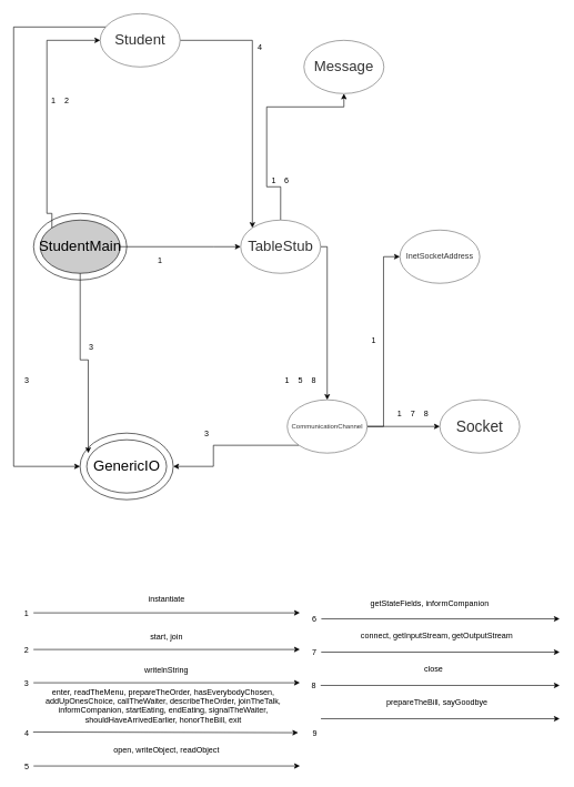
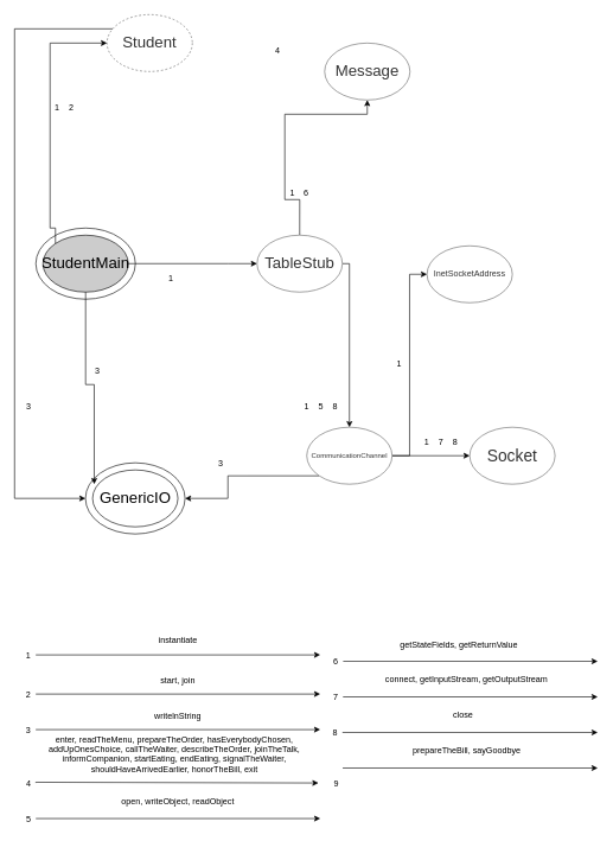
  <mxCell id="0" />
  <mxCell id="1" parent="0" />
  <mxCell id="2" style="edgeStyle=orthogonalEdgeStyle;rounded=0;orthogonalLoop=1;jettySize=auto;html=1;fontSize=20;entryX=0;entryY=0.5;entryDx=0;entryDy=0;" parent="1" source="4" target="9" edge="1"><mxGeometry relative="1" as="geometry"><mxPoint x="20" y="690" as="targetPoint" /><Array as="points"><mxPoint x="20" y="40" /><mxPoint x="20" y="700" /></Array></mxGeometry></mxCell>
- <mxCell id="3" style="edgeStyle=orthogonalEdgeStyle;rounded=0;orthogonalLoop=1;jettySize=auto;html=1;exitX=1;exitY=0.5;exitDx=0;exitDy=0;entryX=0;entryY=0;entryDx=0;entryDy=0;" parent="1" source="4" target="7" edge="1"><mxGeometry relative="1" as="geometry" /></mxCell>
- <mxCell id="4" value="&lt;font style=&quot;font-size: 22px&quot;&gt;Student&lt;/font&gt;" style="ellipse;whiteSpace=wrap;html=1;fillColor=#FFFFFF;fontColor=#333333;strokeColor=#666666;" parent="1" vertex="1"><mxGeometry x="150" y="20" width="120" height="80" as="geometry" /></mxCell>
+ <mxCell id="4" value="&lt;font style=&quot;font-size: 22px&quot;&gt;Student&lt;/font&gt;" style="ellipse;whiteSpace=wrap;html=1;fillColor=#FFFFFF;fontColor=#333333;strokeColor=#666666;dashed=1;" parent="1" vertex="1"><mxGeometry x="150" y="20" width="120" height="80" as="geometry" /></mxCell>
  <mxCell id="5" style="edgeStyle=orthogonalEdgeStyle;rounded=0;orthogonalLoop=1;jettySize=auto;html=1;entryX=0.5;entryY=0;entryDx=0;entryDy=0;" parent="1" source="7" target="34" edge="1"><mxGeometry relative="1" as="geometry"><Array as="points"><mxPoint x="491" y="370" /></Array></mxGeometry></mxCell>
  <mxCell id="6" style="edgeStyle=orthogonalEdgeStyle;rounded=0;orthogonalLoop=1;jettySize=auto;html=1;" parent="1" source="7" target="36" edge="1"><mxGeometry relative="1" as="geometry"><Array as="points"><mxPoint x="421" y="280" /><mxPoint x="400" y="280" /><mxPoint x="400" y="160" /></Array></mxGeometry></mxCell>
  <mxCell id="7" value="&lt;font style=&quot;font-size: 22px;&quot;&gt;TableStub&lt;/font&gt;" style="ellipse;whiteSpace=wrap;html=1;fillColor=#FFFFFF;fontColor=#333333;strokeColor=#666666;" parent="1" vertex="1"><mxGeometry x="360.95" y="330" width="120" height="80" as="geometry" /></mxCell>
  <mxCell id="8" value="" style="group" parent="1" vertex="1" connectable="0"><mxGeometry x="119.71" y="650" width="140" height="100" as="geometry" /></mxCell>
  <mxCell id="9" value="&lt;font style=&quot;font-size: 22px&quot;&gt;GenericIO&lt;/font&gt;" style="ellipse;whiteSpace=wrap;html=1;gradientColor=none;" parent="8" vertex="1"><mxGeometry width="140" height="100" as="geometry" /></mxCell>
  <mxCell id="10" value="&lt;font style=&quot;font-size: 22px&quot;&gt;GenericIO&lt;/font&gt;" style="ellipse;whiteSpace=wrap;html=1;gradientColor=none;" parent="8" vertex="1"><mxGeometry x="10" y="10" width="120" height="80" as="geometry" /></mxCell>
  <mxCell id="11" value="" style="group" parent="1" vertex="1" connectable="0"><mxGeometry x="49.91" y="320" width="140" height="100" as="geometry" /></mxCell>
  <mxCell id="12" value="&lt;font style=&quot;font-size: 22px&quot;&gt;GenericIO&lt;/font&gt;" style="ellipse;whiteSpace=wrap;html=1;gradientColor=none;" parent="11" vertex="1"><mxGeometry width="140" height="100" as="geometry" /></mxCell>
  <mxCell id="13" value="&lt;font style=&quot;font-size: 22px;&quot;&gt;StudentMain&lt;/font&gt;" style="ellipse;whiteSpace=wrap;html=1;strokeWidth=1;fillColor=#CCCCCC;" parent="11" vertex="1"><mxGeometry x="10" y="10" width="120" height="80" as="geometry" /></mxCell>
  <mxCell id="14" style="edgeStyle=orthogonalEdgeStyle;rounded=0;orthogonalLoop=1;jettySize=auto;html=1;fillColor=#d5e8d4;strokeColor=#000000;" parent="1" edge="1"><mxGeometry relative="1" as="geometry"><mxPoint x="49.8" y="920" as="sourcePoint" /><mxPoint x="449.8" y="920" as="targetPoint" /></mxGeometry></mxCell>
  <mxCell id="15" value="instantiate" style="text;strokeColor=none;fillColor=none;align=center;verticalAlign=middle;spacingLeft=4;spacingRight=4;overflow=hidden;points=[[0,0.5],[1,0.5]];portConstraint=eastwest;rotatable=0;" parent="1" vertex="1"><mxGeometry x="50" y="879" width="400" height="40" as="geometry" /></mxCell>
  <mxCell id="16" value="1" style="text;strokeColor=none;fillColor=none;align=center;verticalAlign=middle;spacingLeft=4;spacingRight=4;overflow=hidden;points=[[0,0.5],[1,0.5]];portConstraint=eastwest;rotatable=0;" parent="1" vertex="1"><mxGeometry x="29.8" y="910" width="20" height="20" as="geometry" /></mxCell>
  <mxCell id="17" style="edgeStyle=orthogonalEdgeStyle;rounded=0;orthogonalLoop=1;jettySize=auto;html=1;entryX=0;entryY=0.5;entryDx=0;entryDy=0;fontSize=18;exitX=0;exitY=0;exitDx=0;exitDy=0;" parent="1" source="13" target="4" edge="1"><mxGeometry relative="1" as="geometry"><Array as="points"><mxPoint x="77.91" y="320" /><mxPoint x="69.91" y="320" /><mxPoint x="69.91" y="60" /></Array></mxGeometry></mxCell>
  <mxCell id="18" style="edgeStyle=orthogonalEdgeStyle;rounded=0;orthogonalLoop=1;jettySize=auto;html=1;entryX=0;entryY=0.5;entryDx=0;entryDy=0;fontSize=18;" parent="1" source="13" target="7" edge="1"><mxGeometry relative="1" as="geometry"><Array as="points"><mxPoint x="320" y="370" /><mxPoint x="320" y="370" /></Array></mxGeometry></mxCell>
  <mxCell id="19" value="1" style="text;strokeColor=none;fillColor=none;align=center;verticalAlign=middle;spacingLeft=4;spacingRight=4;overflow=hidden;points=[[0,0.5],[1,0.5]];portConstraint=eastwest;rotatable=0;" parent="1" vertex="1"><mxGeometry x="70" y="140" width="20" height="20" as="geometry" /></mxCell>
  <mxCell id="20" value="1" style="text;strokeColor=none;fillColor=none;align=center;verticalAlign=middle;spacingLeft=4;spacingRight=4;overflow=hidden;points=[[0,0.5],[1,0.5]];portConstraint=eastwest;rotatable=0;" parent="1" vertex="1"><mxGeometry x="230" y="380" width="20" height="20" as="geometry" /></mxCell>
  <mxCell id="21" value="2" style="text;strokeColor=none;fillColor=none;align=center;verticalAlign=middle;spacingLeft=4;spacingRight=4;overflow=hidden;points=[[0,0.5],[1,0.5]];portConstraint=eastwest;rotatable=0;" parent="1" vertex="1"><mxGeometry x="90" y="140" width="20" height="20" as="geometry" /></mxCell>
  <mxCell id="22" style="edgeStyle=orthogonalEdgeStyle;rounded=0;orthogonalLoop=1;jettySize=auto;html=1;fillColor=#d5e8d4;strokeColor=#000000;" parent="1" edge="1"><mxGeometry relative="1" as="geometry"><mxPoint x="49.8" y="975" as="sourcePoint" /><mxPoint x="449.8" y="975" as="targetPoint" /></mxGeometry></mxCell>
  <mxCell id="23" value="start, join" style="text;strokeColor=none;fillColor=none;align=center;verticalAlign=middle;spacingLeft=4;spacingRight=4;overflow=hidden;points=[[0,0.5],[1,0.5]];portConstraint=eastwest;rotatable=0;" parent="1" vertex="1"><mxGeometry x="49.8" y="935" width="400" height="40" as="geometry" /></mxCell>
  <mxCell id="24" value="2" style="text;strokeColor=none;fillColor=none;align=center;verticalAlign=middle;spacingLeft=4;spacingRight=4;overflow=hidden;points=[[0,0.5],[1,0.5]];portConstraint=eastwest;rotatable=0;" parent="1" vertex="1"><mxGeometry x="29.8" y="965" width="20" height="20" as="geometry" /></mxCell>
  <mxCell id="25" style="edgeStyle=orthogonalEdgeStyle;rounded=0;orthogonalLoop=1;jettySize=auto;html=1;fontSize=18;" parent="1" source="13" edge="1"><mxGeometry relative="1" as="geometry"><Array as="points"><mxPoint x="120" y="540" /><mxPoint x="132" y="540" /></Array><mxPoint x="132" y="680" as="targetPoint" /></mxGeometry></mxCell>
  <mxCell id="26" style="edgeStyle=orthogonalEdgeStyle;rounded=0;orthogonalLoop=1;jettySize=auto;html=1;fillColor=#d5e8d4;strokeColor=#000000;" parent="1" edge="1"><mxGeometry relative="1" as="geometry"><mxPoint x="49.8" y="1025" as="sourcePoint" /><mxPoint x="449.8" y="1025" as="targetPoint" /></mxGeometry></mxCell>
  <mxCell id="27" value="writelnString" style="text;strokeColor=none;fillColor=none;align=center;verticalAlign=middle;spacingLeft=4;spacingRight=4;overflow=hidden;points=[[0,0.5],[1,0.5]];portConstraint=eastwest;rotatable=0;" parent="1" vertex="1"><mxGeometry x="49.8" y="985" width="400" height="40" as="geometry" /></mxCell>
  <mxCell id="28" value="3" style="text;strokeColor=none;fillColor=none;align=center;verticalAlign=middle;spacingLeft=4;spacingRight=4;overflow=hidden;points=[[0,0.5],[1,0.5]];portConstraint=eastwest;rotatable=0;" parent="1" vertex="1"><mxGeometry x="29.8" y="1015" width="20" height="20" as="geometry" /></mxCell>
  <mxCell id="29" value="3" style="text;strokeColor=none;fillColor=none;align=center;verticalAlign=middle;spacingLeft=4;spacingRight=4;overflow=hidden;points=[[0,0.5],[1,0.5]];portConstraint=eastwest;rotatable=0;" parent="1" vertex="1"><mxGeometry x="126.91" y="510" width="20" height="20" as="geometry" /></mxCell>
  <mxCell id="30" value="3" style="text;strokeColor=none;fillColor=none;align=center;verticalAlign=middle;spacingLeft=4;spacingRight=4;overflow=hidden;points=[[0,0.5],[1,0.5]];portConstraint=eastwest;rotatable=0;" parent="1" vertex="1"><mxGeometry x="29.91" y="560" width="20" height="20" as="geometry" /></mxCell>
  <mxCell id="31" style="edgeStyle=orthogonalEdgeStyle;rounded=0;orthogonalLoop=1;jettySize=auto;html=1;entryX=0;entryY=0.5;entryDx=0;entryDy=0;fontSize=10;" parent="1" source="34" target="44" edge="1"><mxGeometry relative="1" as="geometry" /></mxCell>
  <mxCell id="32" style="edgeStyle=orthogonalEdgeStyle;rounded=0;orthogonalLoop=1;jettySize=auto;html=1;entryX=0;entryY=0.5;entryDx=0;entryDy=0;fontSize=23;" parent="1" source="34" target="45" edge="1"><mxGeometry relative="1" as="geometry" /></mxCell>
  <mxCell id="33" style="edgeStyle=orthogonalEdgeStyle;rounded=0;orthogonalLoop=1;jettySize=auto;html=1;entryX=1;entryY=0.5;entryDx=0;entryDy=0;fontSize=23;exitX=0;exitY=1;exitDx=0;exitDy=0;" parent="1" source="34" target="9" edge="1"><mxGeometry relative="1" as="geometry"><Array as="points"><mxPoint x="320" y="668" /><mxPoint x="320" y="700" /></Array></mxGeometry></mxCell>
  <mxCell id="34" value="&lt;div style=&quot;font-size: 10px;&quot;&gt;&lt;font style=&quot;font-size: 10px;&quot;&gt;CommunicationChannel&lt;/font&gt;&lt;/div&gt;" style="ellipse;whiteSpace=wrap;html=1;fillColor=#FFFFFF;fontColor=#333333;strokeColor=#666666;" parent="1" vertex="1"><mxGeometry x="430.91" y="600" width="120" height="80" as="geometry" /></mxCell>
  <mxCell id="35" value="1" style="text;strokeColor=none;fillColor=none;align=center;verticalAlign=middle;spacingLeft=4;spacingRight=4;overflow=hidden;points=[[0,0.5],[1,0.5]];portConstraint=eastwest;rotatable=0;" parent="1" vertex="1"><mxGeometry x="421" y="560" width="20" height="20" as="geometry" /></mxCell>
  <mxCell id="36" value="&lt;font style=&quot;font-size: 22px;&quot;&gt;Message&lt;/font&gt;" style="ellipse;whiteSpace=wrap;html=1;fillColor=#FFFFFF;fontColor=#333333;strokeColor=#666666;" parent="1" vertex="1"><mxGeometry x="456" y="60" width="120" height="80" as="geometry" /></mxCell>
  <mxCell id="37" style="edgeStyle=orthogonalEdgeStyle;rounded=0;orthogonalLoop=1;jettySize=auto;html=1;fillColor=#d5e8d4;strokeColor=#000000;" parent="1" edge="1"><mxGeometry relative="1" as="geometry"><mxPoint x="49.91" y="1150" as="sourcePoint" /><mxPoint x="449.91" y="1150" as="targetPoint" /></mxGeometry></mxCell>
  <mxCell id="38" value="open, writeObject, readObject" style="text;strokeColor=none;fillColor=none;align=center;verticalAlign=middle;spacingLeft=4;spacingRight=4;overflow=hidden;points=[[0,0.5],[1,0.5]];portConstraint=eastwest;rotatable=0;" parent="1" vertex="1"><mxGeometry x="49.91" y="1100" width="400" height="50" as="geometry" /></mxCell>
  <mxCell id="39" value="5" style="text;strokeColor=none;fillColor=none;align=center;verticalAlign=middle;spacingLeft=4;spacingRight=4;overflow=hidden;points=[[0,0.5],[1,0.5]];portConstraint=eastwest;rotatable=0;" parent="1" vertex="1"><mxGeometry x="29.91" y="1140" width="20" height="20" as="geometry" /></mxCell>
  <mxCell id="40" value="5" style="text;strokeColor=none;fillColor=none;align=center;verticalAlign=middle;spacingLeft=4;spacingRight=4;overflow=hidden;points=[[0,0.5],[1,0.5]];portConstraint=eastwest;rotatable=0;" parent="1" vertex="1"><mxGeometry x="441.04" y="560" width="20" height="20" as="geometry" /></mxCell>
- <mxCell id="41" value="getStateFields, informCompanion" style="text;strokeColor=none;fillColor=none;align=center;verticalAlign=middle;spacingLeft=4;spacingRight=4;overflow=hidden;points=[[0,0.5],[1,0.5]];portConstraint=eastwest;rotatable=0;" parent="1" vertex="1"><mxGeometry x="470" y="880" width="350" height="50" as="geometry" /></mxCell>
+ <mxCell id="41" value="getStateFields, getReturnValue" style="text;strokeColor=none;fillColor=none;align=center;verticalAlign=middle;spacingLeft=4;spacingRight=4;overflow=hidden;points=[[0,0.5],[1,0.5]];portConstraint=eastwest;rotatable=0;" parent="1" vertex="1"><mxGeometry x="470" y="880" width="350" height="50" as="geometry" /></mxCell>
  <mxCell id="42" style="edgeStyle=orthogonalEdgeStyle;rounded=0;orthogonalLoop=1;jettySize=auto;html=1;fillColor=#d5e8d4;strokeColor=#000000;" parent="1" edge="1"><mxGeometry relative="1" as="geometry"><mxPoint x="482.04" y="929" as="sourcePoint" /><mxPoint x="840" y="929" as="targetPoint" /></mxGeometry></mxCell>
  <mxCell id="43" value="6" style="text;strokeColor=none;fillColor=none;align=center;verticalAlign=middle;spacingLeft=4;spacingRight=4;overflow=hidden;points=[[0,0.5],[1,0.5]];portConstraint=eastwest;rotatable=0;" parent="1" vertex="1"><mxGeometry x="462.04" y="919" width="20" height="20" as="geometry" /></mxCell>
  <mxCell id="44" value="InetSocketAddress" style="ellipse;whiteSpace=wrap;html=1;fillColor=#FFFFFF;fontColor=#333333;strokeColor=#666666;" parent="1" vertex="1"><mxGeometry x="600" y="345" width="120" height="80" as="geometry" /></mxCell>
  <mxCell id="45" value="&lt;font style=&quot;font-size: 23px;&quot;&gt;Socket&lt;/font&gt;" style="ellipse;whiteSpace=wrap;html=1;fillColor=#FFFFFF;fontColor=#333333;strokeColor=#666666;" parent="1" vertex="1"><mxGeometry x="660" y="600" width="120" height="80" as="geometry" /></mxCell>
  <mxCell id="46" value="1" style="text;strokeColor=none;fillColor=none;align=center;verticalAlign=middle;spacingLeft=4;spacingRight=4;overflow=hidden;points=[[0,0.5],[1,0.5]];portConstraint=eastwest;rotatable=0;" parent="1" vertex="1"><mxGeometry x="550.91" y="500" width="20" height="20" as="geometry" /></mxCell>
  <mxCell id="47" value="1" style="text;strokeColor=none;fillColor=none;align=center;verticalAlign=middle;spacingLeft=4;spacingRight=4;overflow=hidden;points=[[0,0.5],[1,0.5]];portConstraint=eastwest;rotatable=0;" parent="1" vertex="1"><mxGeometry x="590" y="610" width="20" height="20" as="geometry" /></mxCell>
  <mxCell id="48" value="7" style="text;strokeColor=none;fillColor=none;align=center;verticalAlign=middle;spacingLeft=4;spacingRight=4;overflow=hidden;points=[[0,0.5],[1,0.5]];portConstraint=eastwest;rotatable=0;" parent="1" vertex="1"><mxGeometry x="610" y="610" width="20" height="20" as="geometry" /></mxCell>
  <mxCell id="49" value="connect, getInputStream, getOutputStream" style="text;strokeColor=none;fillColor=none;align=center;verticalAlign=middle;spacingLeft=4;spacingRight=4;overflow=hidden;points=[[0,0.5],[1,0.5]];portConstraint=eastwest;rotatable=0;" parent="1" vertex="1"><mxGeometry x="481.64" y="929" width="348.36" height="50" as="geometry" /></mxCell>
  <mxCell id="50" style="edgeStyle=orthogonalEdgeStyle;rounded=0;orthogonalLoop=1;jettySize=auto;html=1;fillColor=#d5e8d4;strokeColor=#000000;" parent="1" edge="1"><mxGeometry relative="1" as="geometry"><mxPoint x="481.84" y="979" as="sourcePoint" /><mxPoint x="840" y="979" as="targetPoint" /></mxGeometry></mxCell>
  <mxCell id="51" value="7" style="text;strokeColor=none;fillColor=none;align=center;verticalAlign=middle;spacingLeft=4;spacingRight=4;overflow=hidden;points=[[0,0.5],[1,0.5]];portConstraint=eastwest;rotatable=0;" parent="1" vertex="1"><mxGeometry x="461.84" y="969" width="20" height="20" as="geometry" /></mxCell>
  <mxCell id="52" value="3" style="text;strokeColor=none;fillColor=none;align=center;verticalAlign=middle;spacingLeft=4;spacingRight=4;overflow=hidden;points=[[0,0.5],[1,0.5]];portConstraint=eastwest;rotatable=0;" parent="1" vertex="1"><mxGeometry x="300" y="640" width="20" height="20" as="geometry" /></mxCell>
  <mxCell id="53" value="close" style="text;strokeColor=none;fillColor=none;align=center;verticalAlign=middle;spacingLeft=4;spacingRight=4;overflow=hidden;points=[[0,0.5],[1,0.5]];portConstraint=eastwest;rotatable=0;" parent="1" vertex="1"><mxGeometry x="481.64" y="979" width="338.36" height="50" as="geometry" /></mxCell>
  <mxCell id="54" style="edgeStyle=orthogonalEdgeStyle;rounded=0;orthogonalLoop=1;jettySize=auto;html=1;fillColor=#d5e8d4;strokeColor=#000000;" parent="1" edge="1"><mxGeometry relative="1" as="geometry"><mxPoint x="481.04" y="1029" as="sourcePoint" /><mxPoint x="840" y="1029" as="targetPoint" /></mxGeometry></mxCell>
  <mxCell id="55" value="8" style="text;strokeColor=none;fillColor=none;align=center;verticalAlign=middle;spacingLeft=4;spacingRight=4;overflow=hidden;points=[[0,0.5],[1,0.5]];portConstraint=eastwest;rotatable=0;" parent="1" vertex="1"><mxGeometry x="461.04" y="1019" width="20" height="20" as="geometry" /></mxCell>
  <mxCell id="56" value="8" style="text;strokeColor=none;fillColor=none;align=center;verticalAlign=middle;spacingLeft=4;spacingRight=4;overflow=hidden;points=[[0,0.5],[1,0.5]];portConstraint=eastwest;rotatable=0;" parent="1" vertex="1"><mxGeometry x="630" y="610" width="20" height="20" as="geometry" /></mxCell>
  <mxCell id="57" value="8" style="text;strokeColor=none;fillColor=none;align=center;verticalAlign=middle;spacingLeft=4;spacingRight=4;overflow=hidden;points=[[0,0.5],[1,0.5]];portConstraint=eastwest;rotatable=0;" parent="1" vertex="1"><mxGeometry x="461.04" y="560" width="19.91" height="20" as="geometry" /></mxCell>
  <mxCell id="58" value="6" style="text;strokeColor=none;fillColor=none;align=center;verticalAlign=middle;spacingLeft=4;spacingRight=4;overflow=hidden;points=[[0,0.5],[1,0.5]];portConstraint=eastwest;rotatable=0;" parent="1" vertex="1"><mxGeometry x="420" y="260" width="20" height="20" as="geometry" /></mxCell>
  <mxCell id="59" value="1" style="text;strokeColor=none;fillColor=none;align=center;verticalAlign=middle;spacingLeft=4;spacingRight=4;overflow=hidden;points=[[0,0.5],[1,0.5]];portConstraint=eastwest;rotatable=0;" parent="1" vertex="1"><mxGeometry x="401" y="260" width="20" height="20" as="geometry" /></mxCell>
  <mxCell id="60" value="prepareTheBill, sayGoodbye" style="text;strokeColor=none;fillColor=none;align=center;verticalAlign=middle;spacingLeft=4;spacingRight=4;overflow=hidden;points=[[0,0.5],[1,0.5]];portConstraint=eastwest;rotatable=0;" parent="1" vertex="1"><mxGeometry x="482.04" y="1029" width="347.96" height="50" as="geometry" /></mxCell>
  <mxCell id="61" style="edgeStyle=orthogonalEdgeStyle;rounded=0;orthogonalLoop=1;jettySize=auto;html=1;fillColor=#d5e8d4;strokeColor=#000000;" parent="1" edge="1"><mxGeometry relative="1" as="geometry"><mxPoint x="481.44" y="1079" as="sourcePoint" /><mxPoint x="840" y="1079" as="targetPoint" /></mxGeometry></mxCell>
  <mxCell id="62" value="9" style="text;strokeColor=none;fillColor=none;align=center;verticalAlign=middle;spacingLeft=4;spacingRight=4;overflow=hidden;points=[[0,0.5],[1,0.5]];portConstraint=eastwest;rotatable=0;" parent="1" vertex="1"><mxGeometry x="462.55" y="1090" width="20" height="20" as="geometry" /></mxCell>
  <mxCell id="63" value="enter, readTheMenu, prepareTheOrder, hasEverybodyChosen,&#10;addUpOnesChoice, callTheWaiter, describeTheOrder, joinTheTalk,&#10;informCompanion, startEating, endEating, signalTheWaiter,&#10;shouldHaveArrivedEarlier, honorTheBill, exit&#10;" style="text;strokeColor=none;fillColor=none;align=center;verticalAlign=middle;spacingLeft=4;spacingRight=4;overflow=hidden;points=[[0,0.5],[1,0.5]];portConstraint=eastwest;rotatable=0;" parent="1" vertex="1"><mxGeometry x="50" y="1030" width="390" height="60" as="geometry" /></mxCell>
  <mxCell id="64" style="edgeStyle=orthogonalEdgeStyle;rounded=0;orthogonalLoop=1;jettySize=auto;html=1;fillColor=#d5e8d4;strokeColor=#000000;exitX=0;exitY=0;exitDx=0;exitDy=0;exitPerimeter=0;" parent="1" source="38" edge="1"><mxGeometry relative="1" as="geometry"><mxPoint x="88.71" y="1099" as="sourcePoint" /><mxPoint x="447.27" y="1100" as="targetPoint" /><Array as="points"><mxPoint x="49.91" y="1099" /></Array></mxGeometry></mxCell>
  <mxCell id="65" value="4" style="text;strokeColor=none;fillColor=none;align=center;verticalAlign=middle;spacingLeft=4;spacingRight=4;overflow=hidden;points=[[0,0.5],[1,0.5]];portConstraint=eastwest;rotatable=0;" parent="1" vertex="1"><mxGeometry x="29.91" y="1090" width="20" height="20" as="geometry" /></mxCell>
  <mxCell id="66" value="4" style="text;strokeColor=none;fillColor=none;align=center;verticalAlign=middle;spacingLeft=4;spacingRight=4;overflow=hidden;points=[[0,0.5],[1,0.5]];portConstraint=eastwest;rotatable=0;" parent="1" vertex="1"><mxGeometry x="380" y="60" width="20" height="20" as="geometry" /></mxCell>
